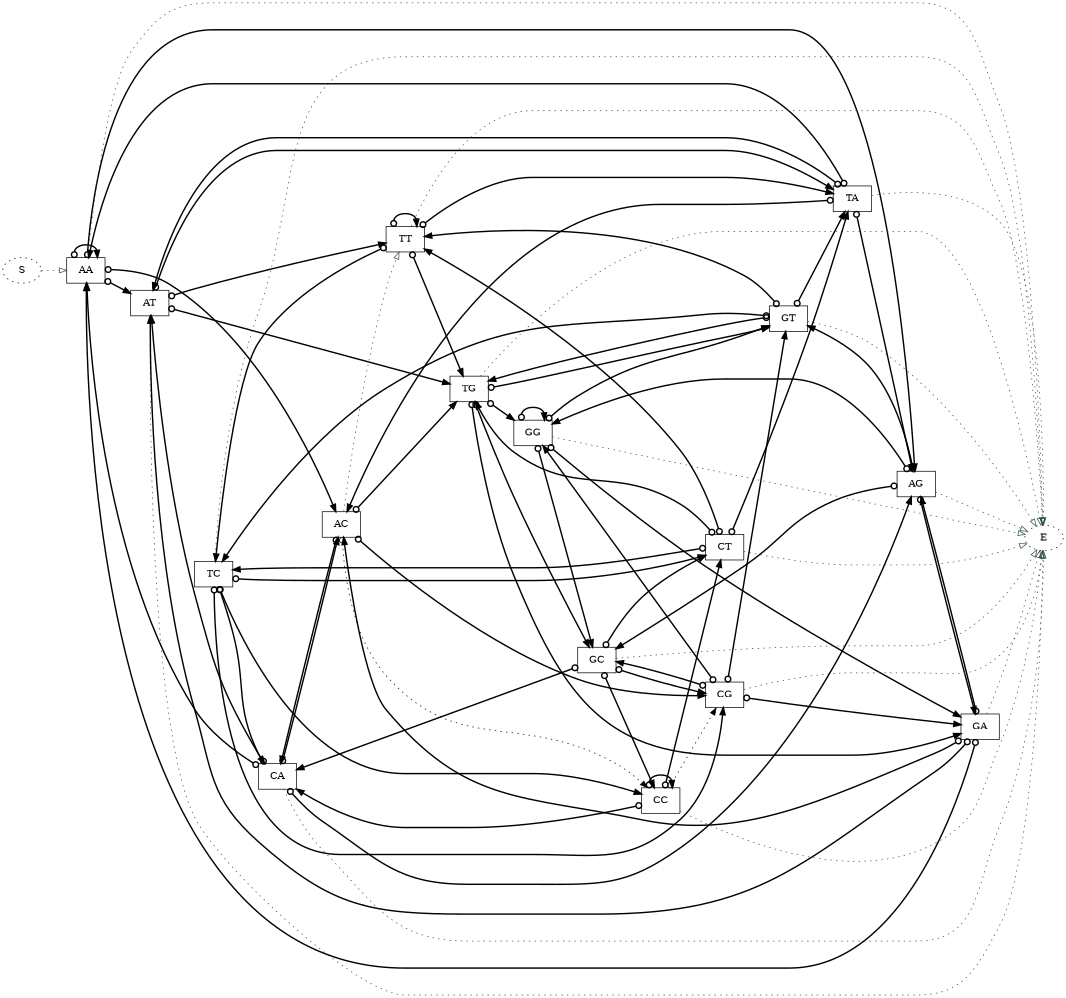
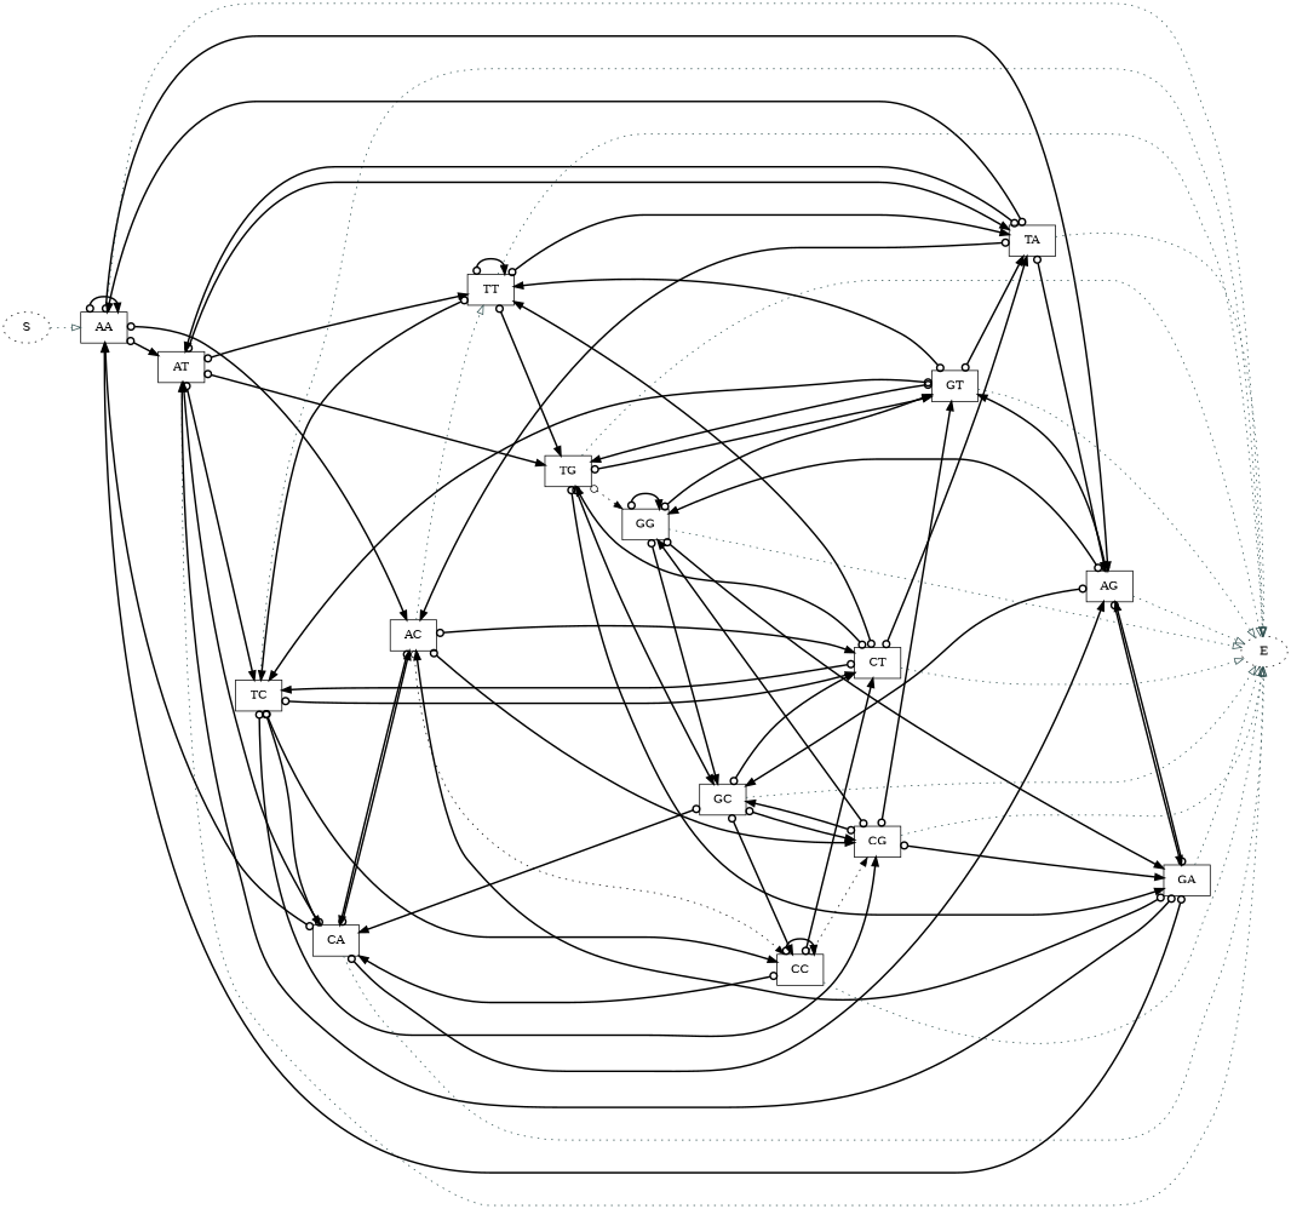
  digraph {
    rankdir=LR
    node [shape=rect]
    edge [color=black style=bold arrowtail=odot dir=both]
    n1 [label=S style=dotted shape=""]
    n2 [label=AA]
    n3 [label=AT]
    n4 [label=AG]
    n5 [label=AC]
    n6 [label=E style=dotted shape=""]
    n7 [label=TC]
    n8 [label=TA]
    n9 [label=TT]
    n10 [label=TG]
    n11 [label=GG]
    n12 [label=GC]
    n13 [label=GA]
    n14 [label=GT]
    n15 [label=CA]
    n16 [label=CT]
    n17 [label=CG]
    n18 [label=CC]
    n1 -> n2 [arrowhead=empty color=darkslategrey style=dotted arrowtail="" dir=""]
    n2 -> n2
    n2 -> n3
    n2 -> n4
    n2 -> n5
    n2 -> n6 [arrowhead=empty color=darkslategrey style=dotted arrowtail="" dir=""]
    n3 -> n6 [arrowhead=empty color=darkslategrey style=dotted arrowtail="" dir=""]
+   n3 -> n7
    n3 -> n8
    n3 -> n9
    n3 -> n10
    n4 -> n6 [arrowhead=empty color=darkslategrey style=dotted arrowtail="" dir=""]
    n4 -> n11
    n4 -> n12
    n4 -> n13
    n4 -> n14
    n5 -> n9 [arrowhead=empty color=darkslategrey style=dotted arrowtail="" dir=""]
    n5 -> n15
-   n5 -> n10
+   n5 -> n16
    n5 -> n17
    n5 -> n18 [style=dotted]
    n7 -> n6 [arrowhead=empty color=darkslategrey style=dotted arrowtail="" dir=""]
    n7 -> n15
    n7 -> n16
    n7 -> n17
    n7 -> n18
    n8 -> n2
    n8 -> n3
    n8 -> n4
    n8 -> n5
    n8 -> n6 [arrowhead=empty color=darkslategrey style=dotted arrowtail="" dir=""]
    n9 -> n6 [arrowhead=empty color=darkslategrey style=dotted arrowtail="" dir=""]
    n9 -> n7
    n9 -> n8
    n9 -> n9
    n9 -> n10
    n10 -> n6 [arrowhead=empty color=darkslategrey style=dotted arrowtail="" dir=""]
-   n10 -> n11
+   n10 -> n11 [style=dotted]
    n10 -> n12
    n10 -> n13
    n10 -> n14
    n11 -> n6 [arrowhead=empty color=darkslategrey style=dotted arrowtail="" dir=""]
    n11 -> n11
    n11 -> n12
    n11 -> n13
    n11 -> n14
    n12 -> n6 [arrowhead=empty color=darkslategrey style=dotted arrowtail="" dir=""]
    n12 -> n15
    n12 -> n16
    n12 -> n17
    n12 -> n18
    n13 -> n2
    n13 -> n3
    n13 -> n4
    n13 -> n5
    n13 -> n6 [arrowhead=empty color=darkslategrey style=dotted arrowtail="" dir=""]
    n14 -> n6 [arrowhead=empty color=darkslategrey style=dotted arrowtail="" dir=""]
    n14 -> n7
    n14 -> n8
    n14 -> n9
    n14 -> n10
    n15 -> n2
    n15 -> n3
    n15 -> n4
    n15 -> n5
    n15 -> n6 [arrowhead=empty color=darkslategrey style=dotted arrowtail="" dir=""]
    n16 -> n6 [arrowhead=empty color=darkslategrey style=dotted arrowtail="" dir=""]
    n16 -> n7
    n16 -> n8
    n16 -> n9
    n16 -> n10
    n17 -> n6 [arrowhead=empty color=darkslategrey style=dotted arrowtail="" dir=""]
    n17 -> n11
    n17 -> n12
    n17 -> n13
    n17 -> n14
    n18 -> n6 [arrowhead=empty color=darkslategrey style=dotted arrowtail="" dir=""]
    n18 -> n15
    n18 -> n16
    n18 -> n17 [style=dotted]
    n18 -> n18
  }
